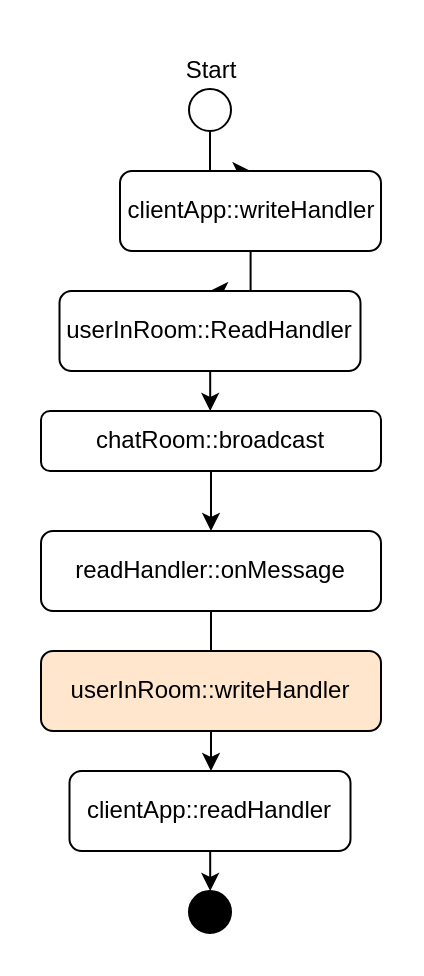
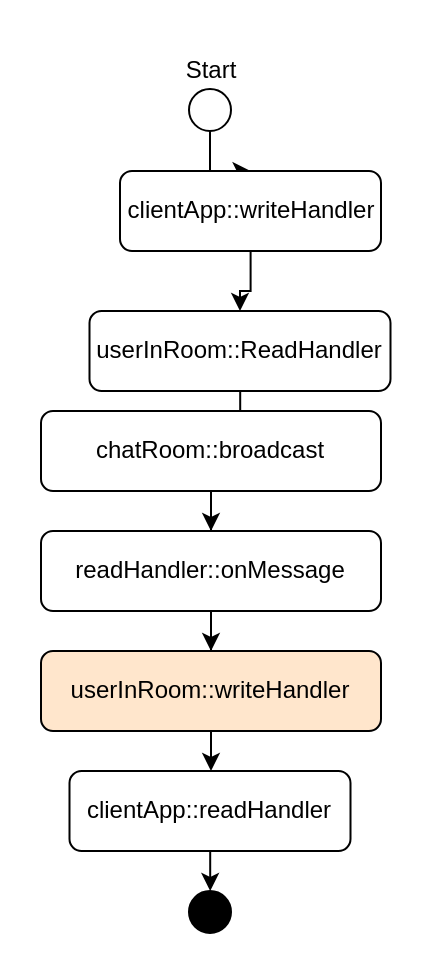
  <mxCell id="0" />
  <mxCell id="1" parent="0" />
  <mxCell id="2" style="edgeStyle=orthogonalEdgeStyle;rounded=0;orthogonalLoop=1;jettySize=auto;html=1;entryX=0.5;entryY=0;entryDx=0;entryDy=0;" parent="1" source="3" target="5" edge="1"><mxGeometry relative="1" as="geometry" /></mxCell>
  <mxCell id="3" value="" style="ellipse;whiteSpace=wrap;html=1;aspect=fixed;" parent="1" vertex="1"><mxGeometry x="94" y="44" width="21" height="21" as="geometry" /></mxCell>
  <mxCell id="4" style="edgeStyle=orthogonalEdgeStyle;rounded=0;orthogonalLoop=1;jettySize=auto;html=1;entryX=0.5;entryY=0;entryDx=0;entryDy=0;" parent="1" source="5" target="8" edge="1"><mxGeometry relative="1" as="geometry"><mxPoint x="104.5" y="185" as="targetPoint" /></mxGeometry></mxCell>
  <mxCell id="5" value="clientApp::writeHandler" style="rounded=1;whiteSpace=wrap;html=1;" parent="1" vertex="1"><mxGeometry x="59.5" y="85" width="130.5" height="40" as="geometry" /></mxCell>
  <mxCell id="6" value="Start" style="text;html=1;align=center;verticalAlign=middle;resizable=0;points=[];autosize=1;strokeColor=none;fillColor=none;" parent="1" vertex="1"><mxGeometry x="80" y="20" width="50" height="30" as="geometry" /></mxCell>
  <mxCell id="7" style="edgeStyle=orthogonalEdgeStyle;rounded=0;orthogonalLoop=1;jettySize=auto;html=1;entryX=0.5;entryY=0;entryDx=0;entryDy=0;" edge="1" parent="1" source="8" target="10"><mxGeometry relative="1" as="geometry" /></mxCell>
- <mxCell id="8" value="userInRoom::ReadHandler" style="rounded=1;whiteSpace=wrap;html=1;" vertex="1" parent="1"><mxGeometry x="29.25" y="145" width="150.5" height="40" as="geometry" /></mxCell>
+ <mxCell id="8" value="userInRoom::ReadHandler" style="rounded=1;whiteSpace=wrap;html=1;" vertex="1" parent="1"><mxGeometry x="44.25" y="155" width="150.5" height="40" as="geometry" /></mxCell>
  <mxCell id="9" style="edgeStyle=orthogonalEdgeStyle;rounded=0;orthogonalLoop=1;jettySize=auto;html=1;entryX=0.5;entryY=0;entryDx=0;entryDy=0;" edge="1" parent="1" source="10" target="12"><mxGeometry relative="1" as="geometry" /></mxCell>
- <mxCell id="10" value="chatRoom::broadcast" style="rounded=1;whiteSpace=wrap;html=1;" vertex="1" parent="1"><mxGeometry x="20" y="205" width="170" height="30" as="geometry" /></mxCell>
- <mxCell id="11" style="edgeStyle=orthogonalEdgeStyle;rounded=0;orthogonalLoop=1;jettySize=auto;html=1;entryX=0.5;entryY=0;entryDx=0;entryDy=0;endArrow=none;" edge="1" parent="1" source="12" target="14"><mxGeometry relative="1" as="geometry" /></mxCell>
+ <mxCell id="10" value="chatRoom::broadcast" style="rounded=1;whiteSpace=wrap;html=1;" vertex="1" parent="1"><mxGeometry x="20" y="205" width="170" height="40" as="geometry" /></mxCell>
+ <mxCell id="11" style="edgeStyle=orthogonalEdgeStyle;rounded=0;orthogonalLoop=1;jettySize=auto;html=1;entryX=0.5;entryY=0;entryDx=0;entryDy=0;" edge="1" parent="1" source="12" target="14"><mxGeometry relative="1" as="geometry" /></mxCell>
  <mxCell id="12" value="readHandler::onMessage" style="rounded=1;whiteSpace=wrap;html=1;" vertex="1" parent="1"><mxGeometry x="20" y="265" width="170" height="40" as="geometry" /></mxCell>
  <mxCell id="13" style="edgeStyle=orthogonalEdgeStyle;rounded=0;orthogonalLoop=1;jettySize=auto;html=1;entryX=0.5;entryY=0;entryDx=0;entryDy=0;" edge="1" parent="1" source="14" target="16"><mxGeometry relative="1" as="geometry" /></mxCell>
  <mxCell id="14" value="userInRoom::writeHandler" style="rounded=1;whiteSpace=wrap;html=1;fillColor=#ffe6cc;" vertex="1" parent="1"><mxGeometry x="20" y="325" width="170" height="40" as="geometry" /></mxCell>
  <mxCell id="15" style="edgeStyle=orthogonalEdgeStyle;rounded=0;orthogonalLoop=1;jettySize=auto;html=1;entryX=0.5;entryY=0;entryDx=0;entryDy=0;" edge="1" parent="1" source="16" target="17"><mxGeometry relative="1" as="geometry" /></mxCell>
  <mxCell id="16" value="clientApp::readHandler" style="rounded=1;whiteSpace=wrap;html=1;" vertex="1" parent="1"><mxGeometry x="34.25" y="385" width="140.5" height="40" as="geometry" /></mxCell>
  <mxCell id="17" value="" style="ellipse;whiteSpace=wrap;html=1;aspect=fixed;fillColor=#000000;" vertex="1" parent="1"><mxGeometry x="94" y="445" width="21" height="21" as="geometry" /></mxCell>
